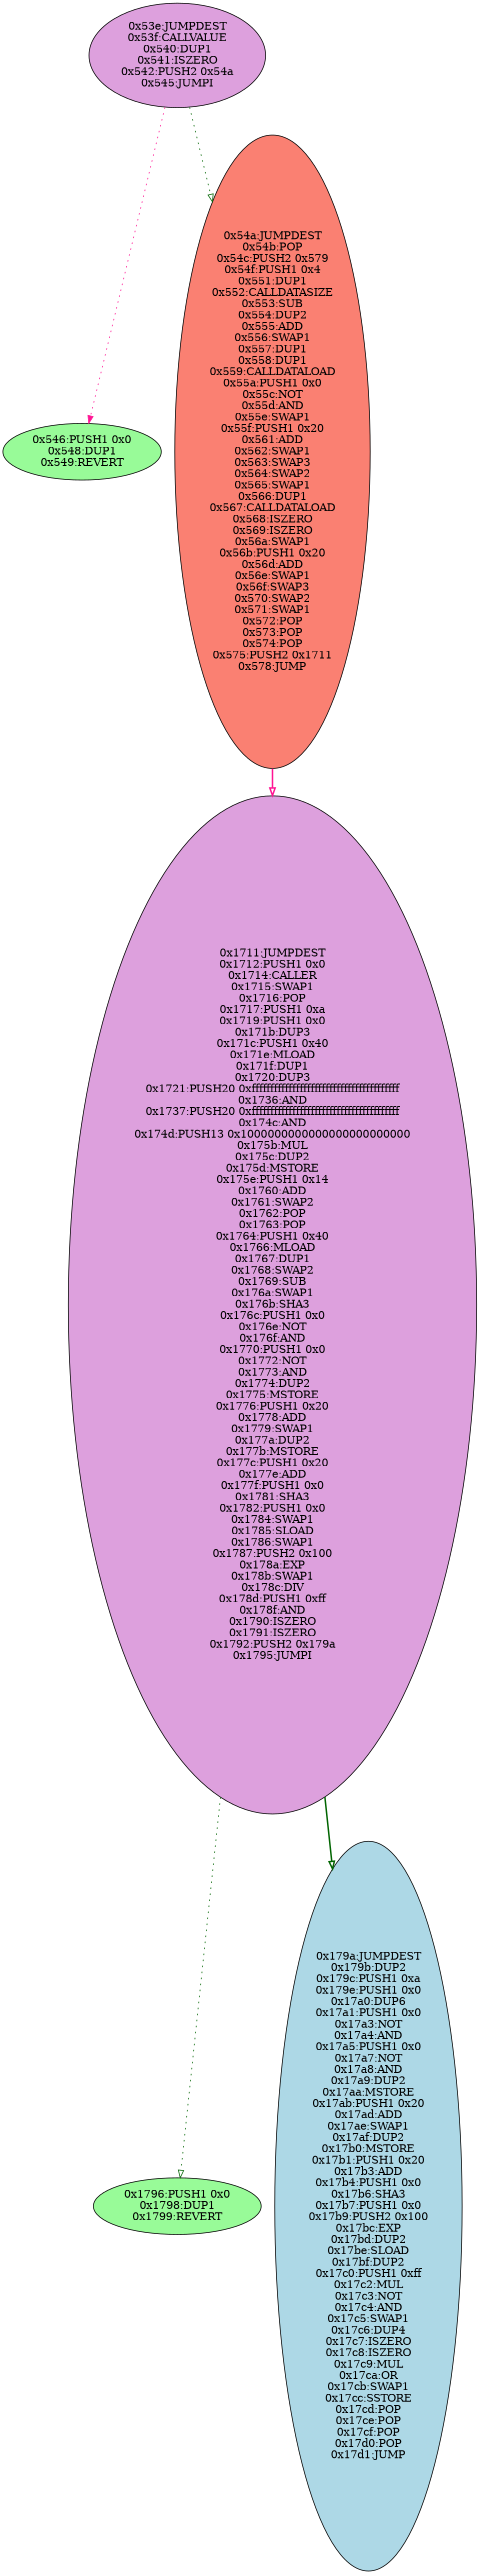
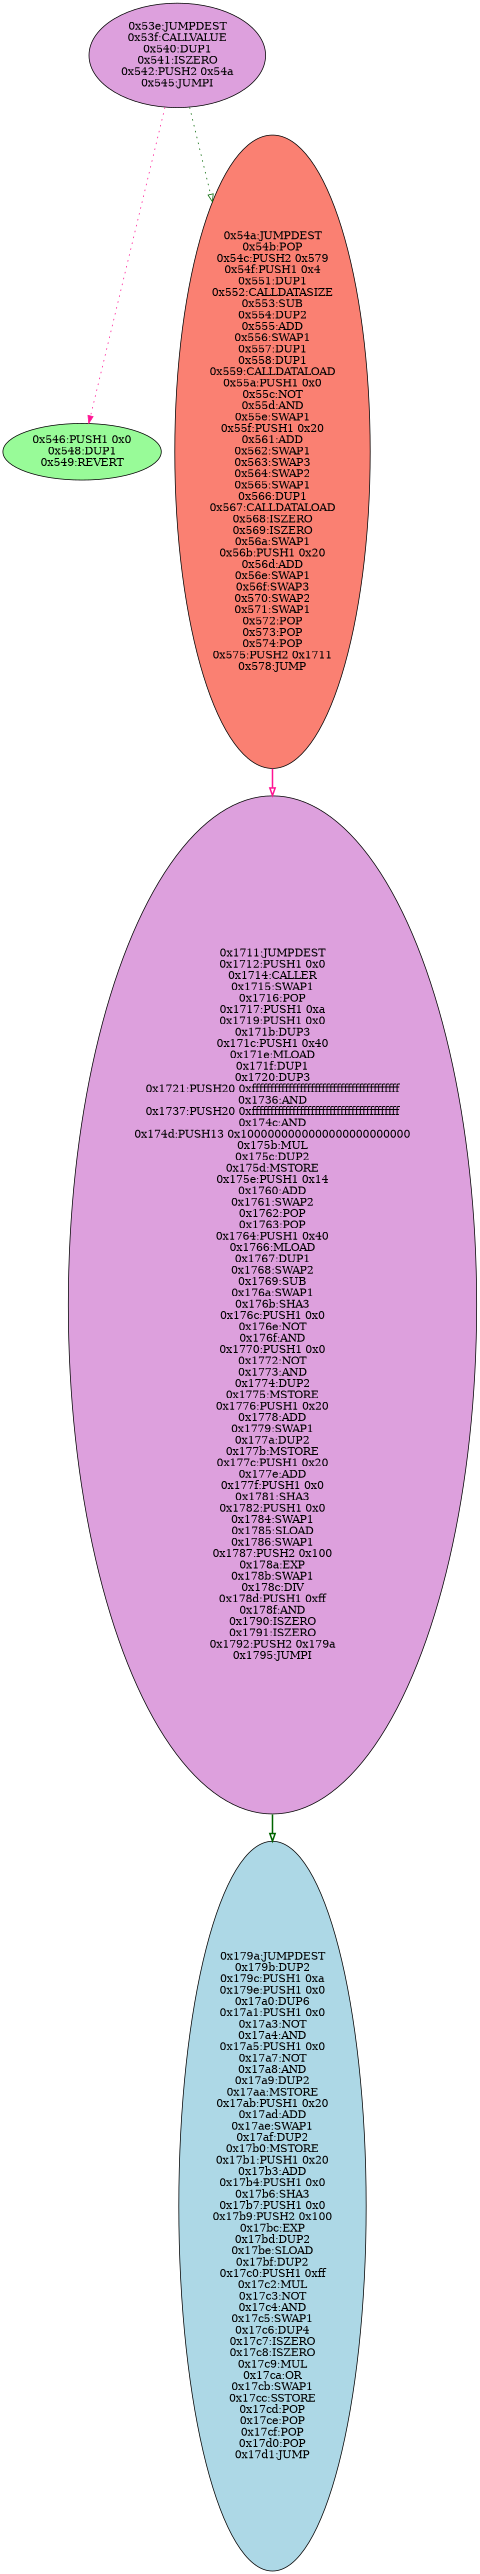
  digraph {
    node [style=filled fillcolor=plum]
    edge [color=darkgreen style=dotted arrowhead=onormal]
    n1 [label="0x53e:JUMPDEST\n0x53f:CALLVALUE\n0x540:DUP1\n0x541:ISZERO\n0x542:PUSH2 0x54a\n0x545:JUMPI"]
    n2 [label="0x546:PUSH1 0x0\n0x548:DUP1\n0x549:REVERT" fillcolor=palegreen]
    n3 [label="0x54a:JUMPDEST\n0x54b:POP\n0x54c:PUSH2 0x579\n0x54f:PUSH1 0x4\n0x551:DUP1\n0x552:CALLDATASIZE\n0x553:SUB\n0x554:DUP2\n0x555:ADD\n0x556:SWAP1\n0x557:DUP1\n0x558:DUP1\n0x559:CALLDATALOAD\n0x55a:PUSH1 0x0\n0x55c:NOT\n0x55d:AND\n0x55e:SWAP1\n0x55f:PUSH1 0x20\n0x561:ADD\n0x562:SWAP1\n0x563:SWAP3\n0x564:SWAP2\n0x565:SWAP1\n0x566:DUP1\n0x567:CALLDATALOAD\n0x568:ISZERO\n0x569:ISZERO\n0x56a:SWAP1\n0x56b:PUSH1 0x20\n0x56d:ADD\n0x56e:SWAP1\n0x56f:SWAP3\n0x570:SWAP2\n0x571:SWAP1\n0x572:POP\n0x573:POP\n0x574:POP\n0x575:PUSH2 0x1711\n0x578:JUMP" fillcolor=salmon]
    n4 [label="0x1711:JUMPDEST\n0x1712:PUSH1 0x0\n0x1714:CALLER\n0x1715:SWAP1\n0x1716:POP\n0x1717:PUSH1 0xa\n0x1719:PUSH1 0x0\n0x171b:DUP3\n0x171c:PUSH1 0x40\n0x171e:MLOAD\n0x171f:DUP1\n0x1720:DUP3\n0x1721:PUSH20 0xffffffffffffffffffffffffffffffffffffffff\n0x1736:AND\n0x1737:PUSH20 0xffffffffffffffffffffffffffffffffffffffff\n0x174c:AND\n0x174d:PUSH13 0x1000000000000000000000000\n0x175b:MUL\n0x175c:DUP2\n0x175d:MSTORE\n0x175e:PUSH1 0x14\n0x1760:ADD\n0x1761:SWAP2\n0x1762:POP\n0x1763:POP\n0x1764:PUSH1 0x40\n0x1766:MLOAD\n0x1767:DUP1\n0x1768:SWAP2\n0x1769:SUB\n0x176a:SWAP1\n0x176b:SHA3\n0x176c:PUSH1 0x0\n0x176e:NOT\n0x176f:AND\n0x1770:PUSH1 0x0\n0x1772:NOT\n0x1773:AND\n0x1774:DUP2\n0x1775:MSTORE\n0x1776:PUSH1 0x20\n0x1778:ADD\n0x1779:SWAP1\n0x177a:DUP2\n0x177b:MSTORE\n0x177c:PUSH1 0x20\n0x177e:ADD\n0x177f:PUSH1 0x0\n0x1781:SHA3\n0x1782:PUSH1 0x0\n0x1784:SWAP1\n0x1785:SLOAD\n0x1786:SWAP1\n0x1787:PUSH2 0x100\n0x178a:EXP\n0x178b:SWAP1\n0x178c:DIV\n0x178d:PUSH1 0xff\n0x178f:AND\n0x1790:ISZERO\n0x1791:ISZERO\n0x1792:PUSH2 0x179a\n0x1795:JUMPI"]
-   n5 [label="0x1796:PUSH1 0x0\n0x1798:DUP1\n0x1799:REVERT" fillcolor=palegreen]
    n6 [label="0x179a:JUMPDEST\n0x179b:DUP2\n0x179c:PUSH1 0xa\n0x179e:PUSH1 0x0\n0x17a0:DUP6\n0x17a1:PUSH1 0x0\n0x17a3:NOT\n0x17a4:AND\n0x17a5:PUSH1 0x0\n0x17a7:NOT\n0x17a8:AND\n0x17a9:DUP2\n0x17aa:MSTORE\n0x17ab:PUSH1 0x20\n0x17ad:ADD\n0x17ae:SWAP1\n0x17af:DUP2\n0x17b0:MSTORE\n0x17b1:PUSH1 0x20\n0x17b3:ADD\n0x17b4:PUSH1 0x0\n0x17b6:SHA3\n0x17b7:PUSH1 0x0\n0x17b9:PUSH2 0x100\n0x17bc:EXP\n0x17bd:DUP2\n0x17be:SLOAD\n0x17bf:DUP2\n0x17c0:PUSH1 0xff\n0x17c2:MUL\n0x17c3:NOT\n0x17c4:AND\n0x17c5:SWAP1\n0x17c6:DUP4\n0x17c7:ISZERO\n0x17c8:ISZERO\n0x17c9:MUL\n0x17ca:OR\n0x17cb:SWAP1\n0x17cc:SSTORE\n0x17cd:POP\n0x17ce:POP\n0x17cf:POP\n0x17d0:POP\n0x17d1:JUMP" fillcolor=lightblue]
    n1 -> n2 [color=deeppink arrowhead=normal]
    n1 -> n3
    n3 -> n4 [color=deeppink style=bold]
-   n4 -> n5
    n4 -> n6 [style=bold]
  }
